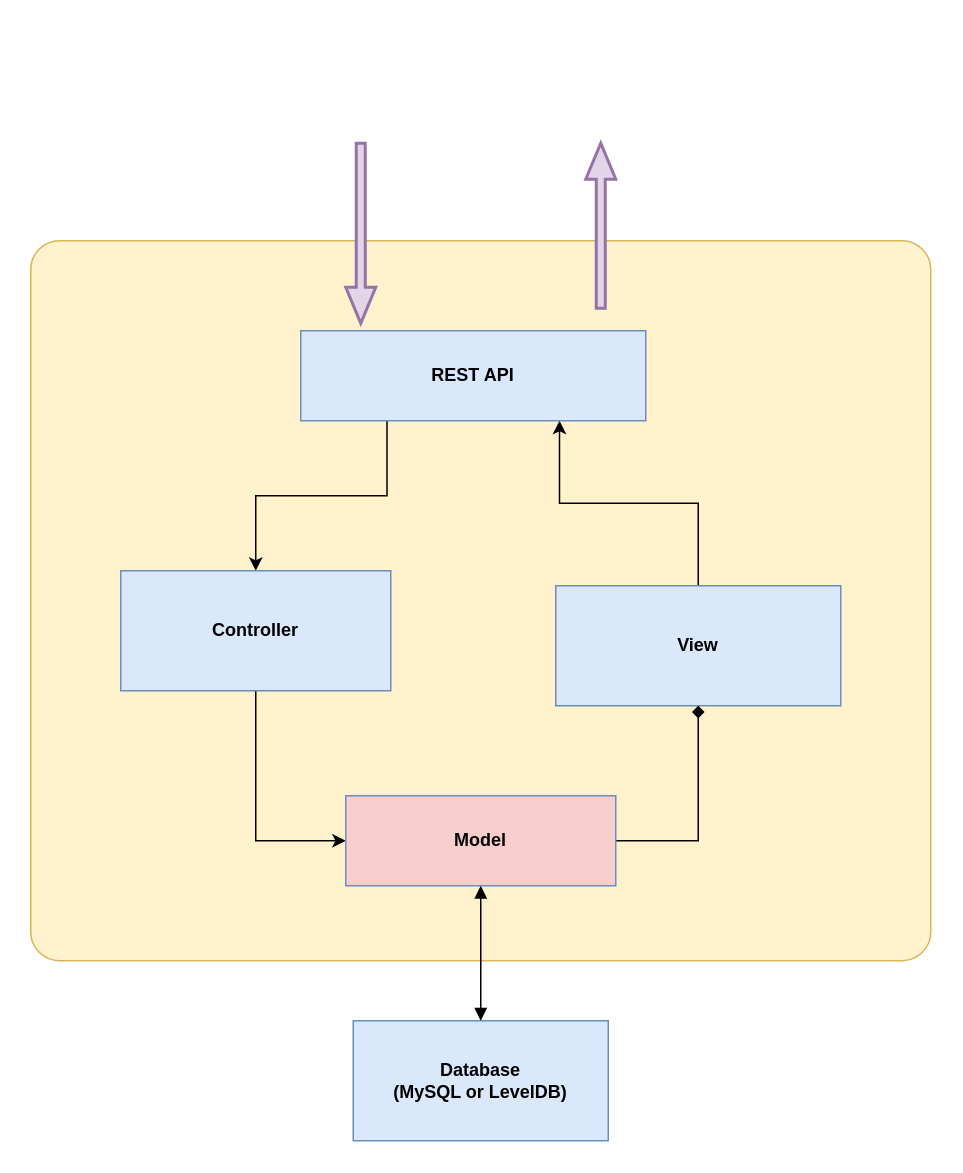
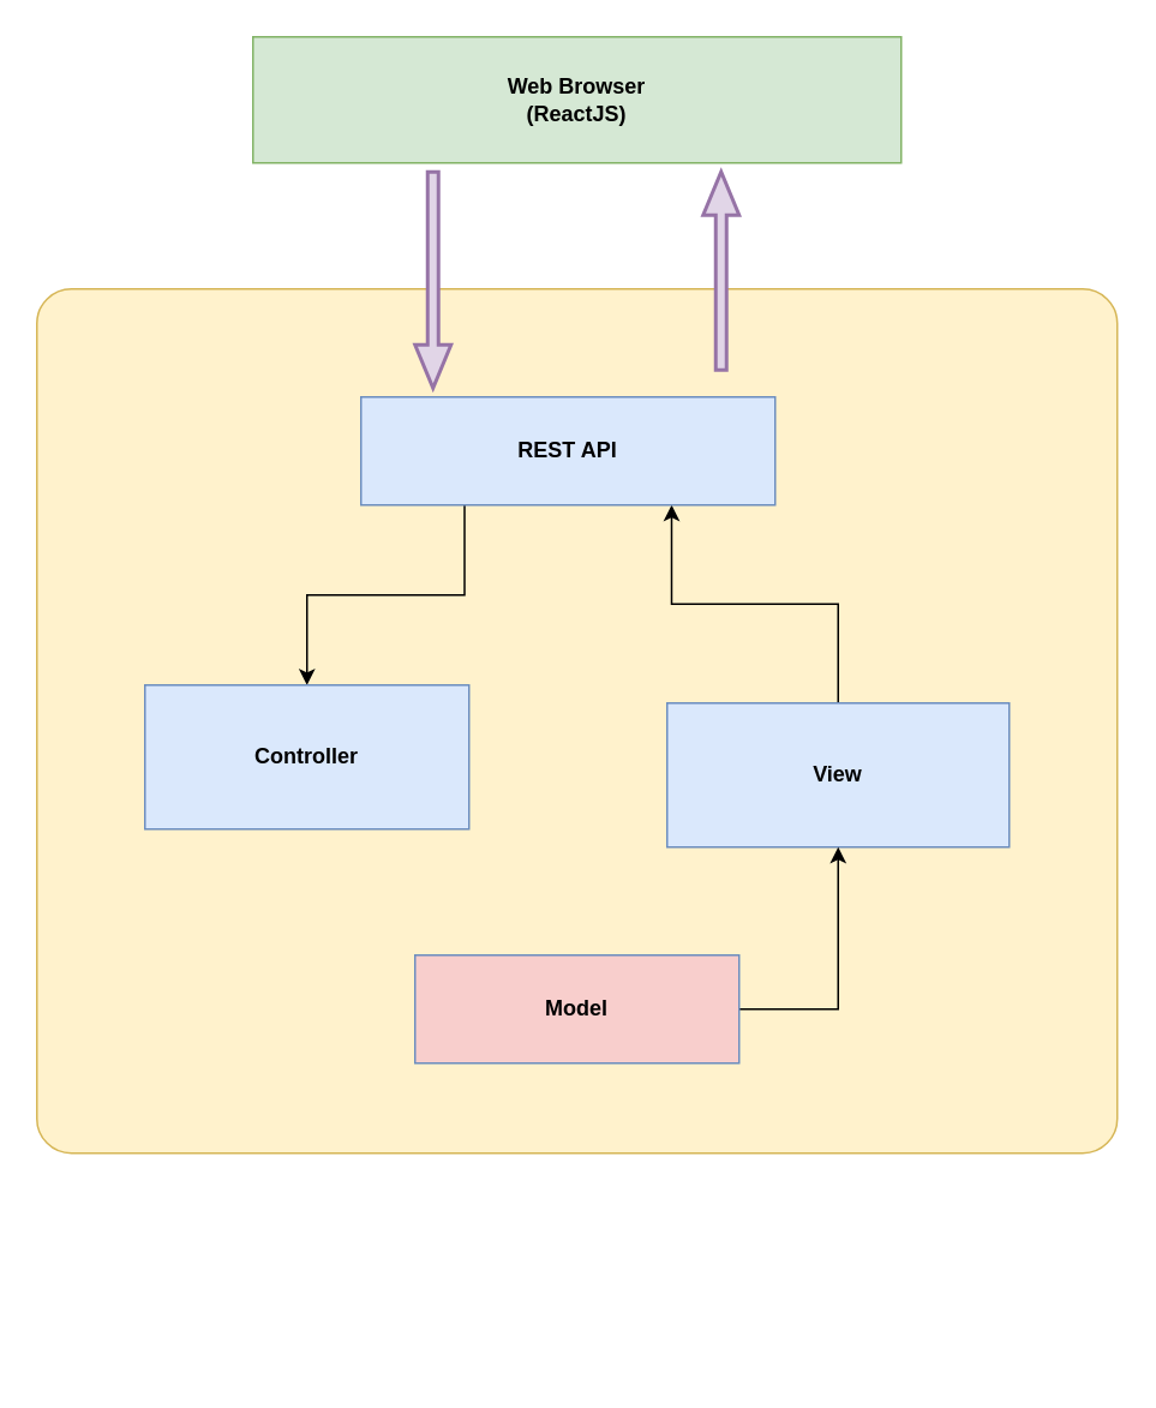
  <mxCell id="0" />
  <mxCell id="1" parent="0" />
  <mxCell id="2" value="&lt;br&gt;" style="rounded=1;whiteSpace=wrap;html=1;fillColor=#fff2cc;strokeColor=#d6b656;fontStyle=1;labelPosition=left;verticalLabelPosition=top;align=right;verticalAlign=bottom;spacingTop=0;arcSize=4;" vertex="1" parent="1"><mxGeometry x="20" y="160" width="600" height="480" as="geometry" /></mxCell>
+ <mxCell id="3" value="Web Browser&lt;br&gt;(ReactJS)" style="rounded=0;whiteSpace=wrap;html=1;fillColor=#d5e8d4;strokeColor=#82b366;fontStyle=1;spacing=2;" vertex="1" parent="1"><mxGeometry x="140" y="20" width="360" height="70" as="geometry" /></mxCell>
  <mxCell id="4" value="" style="verticalLabelPosition=bottom;verticalAlign=top;html=1;strokeWidth=2;shape=mxgraph.arrows2.arrow;dy=0.7;dx=24;notch=0;fillColor=#e1d5e7;direction=south;strokeColor=#9673a6;" vertex="1" parent="1"><mxGeometry x="230" y="95" width="20" height="120" as="geometry" /></mxCell>
  <mxCell id="5" value="" style="verticalLabelPosition=bottom;verticalAlign=top;html=1;strokeWidth=2;shape=mxgraph.arrows2.arrow;dy=0.7;dx=24;notch=0;fillColor=#e1d5e7;direction=south;rotation=180;strokeColor=#9673a6;" vertex="1" parent="1"><mxGeometry x="390" y="95" width="20" height="110" as="geometry" /></mxCell>
- <mxCell id="6" style="edgeStyle=orthogonalEdgeStyle;rounded=0;orthogonalLoop=1;jettySize=auto;html=1;exitX=0.5;exitY=1;exitDx=0;exitDy=0;entryX=0;entryY=0.5;entryDx=0;entryDy=0;" edge="1" parent="1" source="8" target="12"><mxGeometry relative="1" as="geometry" /></mxCell>
  <mxCell id="7" style="edgeStyle=orthogonalEdgeStyle;rounded=0;orthogonalLoop=1;jettySize=auto;html=1;exitX=0.25;exitY=1;exitDx=0;exitDy=0;entryX=0.5;entryY=0;entryDx=0;entryDy=0;" edge="1" parent="1" source="13" target="8"><mxGeometry relative="1" as="geometry" /></mxCell>
  <mxCell id="8" value="Controller" style="rounded=0;whiteSpace=wrap;html=1;fillColor=#dae8fc;strokeColor=#6c8ebf;fontStyle=1" vertex="1" parent="1"><mxGeometry x="80" y="380" width="180" height="80" as="geometry" /></mxCell>
  <mxCell id="9" style="edgeStyle=orthogonalEdgeStyle;rounded=0;orthogonalLoop=1;jettySize=auto;html=1;exitX=0.5;exitY=0;exitDx=0;exitDy=0;entryX=0.75;entryY=1;entryDx=0;entryDy=0;" edge="1" parent="1" source="10" target="13"><mxGeometry relative="1" as="geometry" /></mxCell>
  <mxCell id="10" value="View" style="rounded=0;whiteSpace=wrap;html=1;fillColor=#dae8fc;strokeColor=#6c8ebf;fontStyle=1" vertex="1" parent="1"><mxGeometry x="370" y="390" width="190" height="80" as="geometry" /></mxCell>
- <mxCell id="11" style="edgeStyle=orthogonalEdgeStyle;rounded=0;orthogonalLoop=1;jettySize=auto;html=1;entryX=0.5;entryY=1;entryDx=0;entryDy=0;exitX=1;exitY=0.5;exitDx=0;exitDy=0;endArrow=diamond;" edge="1" parent="1" source="12" target="10"><mxGeometry relative="1" as="geometry" /></mxCell>
+ <mxCell id="11" style="edgeStyle=orthogonalEdgeStyle;rounded=0;orthogonalLoop=1;jettySize=auto;html=1;entryX=0.5;entryY=1;entryDx=0;entryDy=0;exitX=1;exitY=0.5;exitDx=0;exitDy=0;" edge="1" parent="1" source="12" target="10"><mxGeometry relative="1" as="geometry" /></mxCell>
  <mxCell id="12" value="Model" style="rounded=0;whiteSpace=wrap;html=1;fillColor=#f8cecc;strokeColor=#6c8ebf;fontStyle=1;" vertex="1" parent="1"><mxGeometry x="230" y="530" width="180" height="60" as="geometry" /></mxCell>
  <mxCell id="13" value="REST API" style="rounded=0;whiteSpace=wrap;html=1;fillColor=#dae8fc;strokeColor=#6c8ebf;fontStyle=1" vertex="1" parent="1"><mxGeometry x="200" y="220" width="230" height="60" as="geometry" /></mxCell>
- <mxCell id="14" value="Database&lt;br&gt;(MySQL or LevelDB)" style="rounded=0;whiteSpace=wrap;html=1;fillColor=#dae8fc;fontStyle=1;strokeColor=#6c8ebf;" vertex="1" parent="1"><mxGeometry x="235" y="680" width="170" height="80" as="geometry" /></mxCell>
- <mxCell id="15" value="" style="endArrow=block;startArrow=block;endFill=1;startFill=1;html=1;exitX=0.5;exitY=1;exitDx=0;exitDy=0;entryX=0.5;entryY=0;entryDx=0;entryDy=0;" edge="1" parent="1" source="12" target="14"><mxGeometry width="160" relative="1" as="geometry"><mxPoint x="240" y="639.5" as="sourcePoint" /><mxPoint x="400" y="639.5" as="targetPoint" /></mxGeometry></mxCell>
